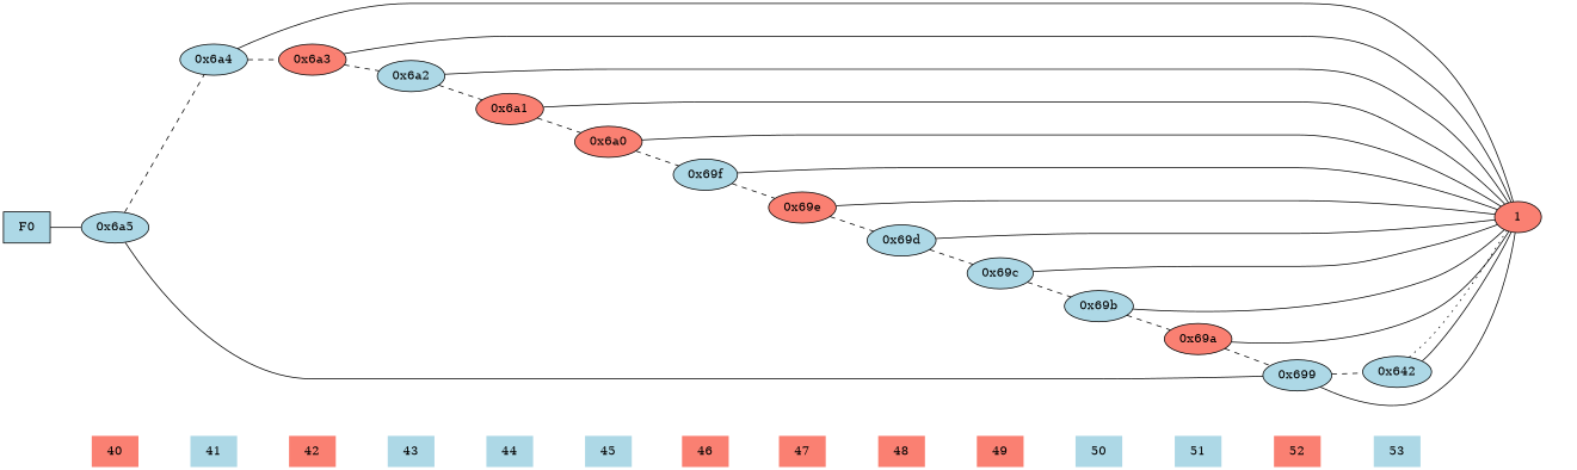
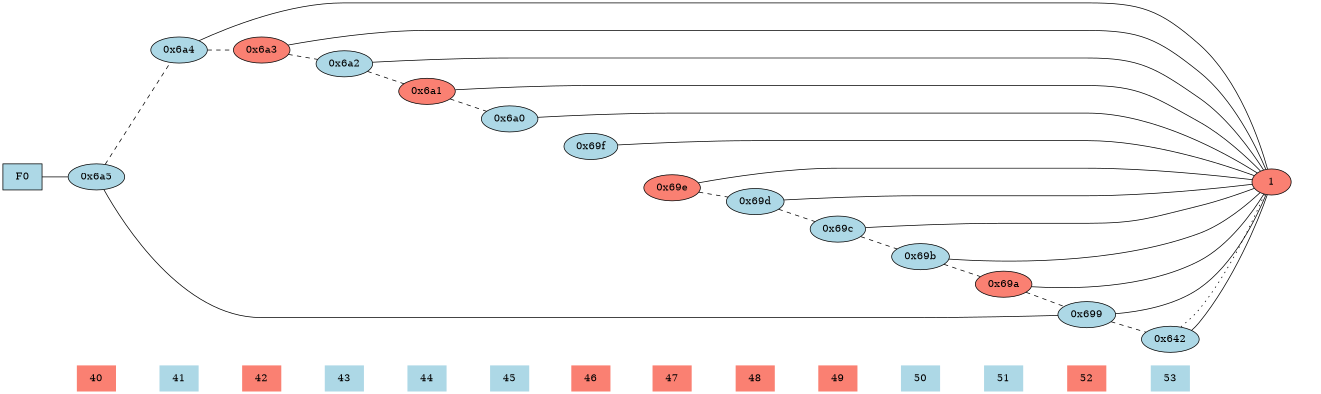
  digraph {
    rankdir=LR
    node [shape=plaintext style=filled fillcolor=lightblue]
    edge [dir=none]
    "CONST NODES" [style=invis fillcolor=""]
    " 40 " [fillcolor=salmon]
    " 41 "
    " 42 " [fillcolor=salmon]
    " 43 "
    " 44 "
    " 45 "
    " 46 " [fillcolor=salmon]
    " 47 " [fillcolor=salmon]
    " 48 " [fillcolor=salmon]
    " 49 " [fillcolor=salmon]
    " 50 "
    " 51 "
    " 52 " [fillcolor=salmon]
    " 53 "
    F0 [shape=box]
    "0x6a5" [shape=""]
    "0x6a4" [shape=""]
    "0x6a3" [fillcolor=salmon shape=""]
    "0x6a2" [shape=""]
    "0x6a1" [fillcolor=salmon shape=""]
-   "0x6a0" [fillcolor=salmon shape=""]
+   "0x6a0" [shape=""]
    "0x69f" [shape=""]
    "0x69e" [fillcolor=salmon shape=""]
    "0x69d" [shape=""]
    "0x69c" [shape=""]
    "0x69b" [shape=""]
    "0x69a" [fillcolor=salmon shape=""]
    "0x699" [shape=""]
    "0x642" [shape=""]
    n31 [fillcolor=salmon label=1 shape=ellipse]
    subgraph sub_1 {
      "CONST NODES"
      " 40 "
      " 41 "
      " 42 "
      " 43 "
      " 44 "
      " 45 "
      " 46 "
      " 47 "
      " 48 "
      " 49 "
      " 50 "
      " 51 "
      " 52 "
      " 53 "
    }
    subgraph sub_2 {
      rank=same
      F0
    }
    subgraph sub_3 {
      rank=same
      " 40 "
      "0x6a5"
    }
    subgraph sub_4 {
      rank=same
      " 41 "
      "0x6a4"
    }
    subgraph sub_5 {
      rank=same
      " 42 "
      "0x6a3"
    }
    subgraph sub_6 {
      rank=same
      " 43 "
      "0x6a2"
    }
    subgraph sub_7 {
      rank=same
      " 44 "
      "0x6a1"
    }
    subgraph sub_8 {
      rank=same
      " 45 "
      "0x6a0"
    }
    subgraph sub_9 {
      rank=same
      " 46 "
      "0x69f"
    }
    subgraph sub_10 {
      rank=same
      " 47 "
      "0x69e"
    }
    subgraph sub_11 {
      rank=same
      " 48 "
      "0x69d"
    }
    subgraph sub_12 {
      rank=same
      " 49 "
      "0x69c"
    }
    subgraph sub_13 {
      rank=same
      " 50 "
      "0x69b"
    }
    subgraph sub_14 {
      rank=same
      " 51 "
      "0x69a"
    }
    subgraph sub_15 {
      rank=same
      " 52 "
      "0x699"
    }
    subgraph sub_16 {
      rank=same
      " 53 "
      "0x642"
    }
    subgraph sub_17 {
      rank=same
      "CONST NODES"
      subgraph sub_18 {
        rank=same
        n31
      }
    }
    " 40 " -> " 41 " [style=invis]
    " 41 " -> " 42 " [style=invis]
    " 42 " -> " 43 " [style=invis]
    " 43 " -> " 44 " [style=invis]
    " 44 " -> " 45 " [style=invis]
    " 45 " -> " 46 " [style=invis]
    " 46 " -> " 47 " [style=invis]
    " 47 " -> " 48 " [style=invis]
    " 48 " -> " 49 " [style=invis]
    " 49 " -> " 50 " [style=invis]
    " 50 " -> " 51 " [style=invis]
    " 51 " -> " 52 " [style=invis]
    " 52 " -> " 53 " [style=invis]
    " 53 " -> "CONST NODES" [style=invis]
    F0 -> "0x6a5" [style=solid]
    "0x6a5" -> "0x6a4" [style=dashed]
    "0x6a5" -> "0x699"
    "0x6a4" -> "0x6a3" [style=dashed]
    "0x6a4" -> n31
    "0x6a3" -> "0x6a2" [style=dashed]
    "0x6a3" -> n31
    "0x6a2" -> "0x6a1" [style=dashed]
    "0x6a2" -> n31
    "0x6a1" -> "0x6a0" [style=dashed]
    "0x6a1" -> n31
-   "0x6a0" -> "0x69f" [style=dashed]
    "0x6a0" -> n31
-   "0x69f" -> "0x69e" [style=dashed]
    "0x69f" -> n31
    "0x69e" -> "0x69d" [style=dashed]
    "0x69e" -> n31
    "0x69d" -> "0x69c" [style=dashed]
    "0x69d" -> n31
    "0x69c" -> "0x69b" [style=dashed]
    "0x69c" -> n31
    "0x69b" -> "0x69a" [style=dashed]
    "0x69b" -> n31
    "0x69a" -> "0x699" [style=dashed]
    "0x69a" -> n31
    "0x699" -> "0x642" [style=dashed]
    "0x699" -> n31
    "0x642" -> n31
    "0x642" -> n31 [style=dotted]
  }
